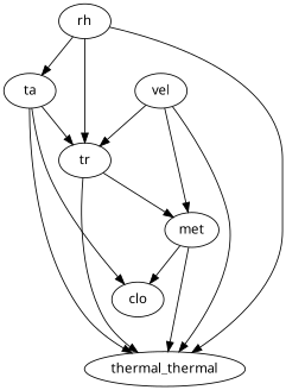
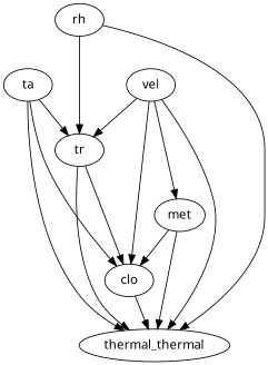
  digraph {
    fontname="Noto Sans"
    node [fontname="Noto Sans"]
    edge [fontname="Noto Sans"]
    ta
    tr
    clo
    n4 [label=thermal_thermal]
    vel
    met
    rh
    ta -> tr
    ta -> clo
    ta -> n4
-   tr -> met
+   tr -> clo
    tr -> n4
+   clo -> n4
    vel -> tr
+   vel -> clo
    vel -> n4
    vel -> met
    met -> clo
    met -> n4
-   rh -> ta
    rh -> tr
    rh -> n4
  }
